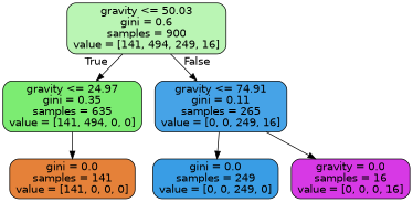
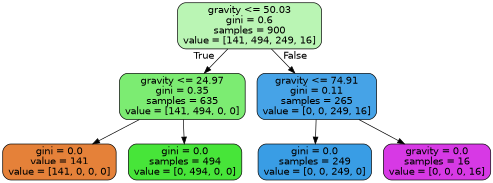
  digraph {
    node [color=black fontname=helvetica shape=box style="filled, rounded"]
    edge [fontname=helvetica]
    n1 [fillcolor="#baf5b4" label="gravity <= 50.03\ngini = 0.6\nsamples = 900\nvalue = [141, 494, 249, 16]"]
    n2 [fillcolor="#7cec72" label="gravity <= 24.97\ngini = 0.35\nsamples = 635\nvalue = [141, 494, 0, 0]"]
    n3 [fillcolor="#46a3e7" label="gravity <= 74.91\ngini = 0.11\nsamples = 265\nvalue = [0, 0, 249, 16]"]
-   n4 [fillcolor="#e58139" label="gini = 0.0\nsamples = 141\nvalue = [141, 0, 0, 0]"]
+   n4 [fillcolor="#e58139" label="gini = 0.0\nvalue = 141\nvalue = [141, 0, 0, 0]"]
+   n5 [fillcolor="#47e539" label="gini = 0.0\nsamples = 494\nvalue = [0, 494, 0, 0]"]
    n6 [fillcolor="#399de5" label="gini = 0.0\nsamples = 249\nvalue = [0, 0, 249, 0]"]
    n7 [fillcolor="#d739e5" label="gravity = 0.0\nsamples = 16\nvalue = [0, 0, 0, 16]"]
    n1 -> n2 [headlabel=True labelangle=45 labeldistance=2.5]
    n1 -> n3 [headlabel=False labelangle=-45 labeldistance=2.5]
    n2 -> n4
+   n2 -> n5
    n3 -> n6
    n3 -> n7
  }
